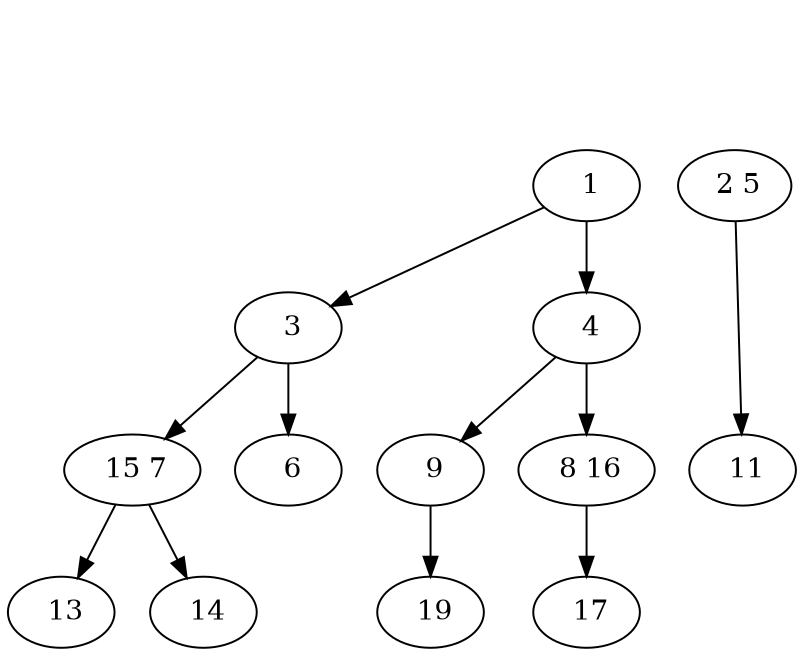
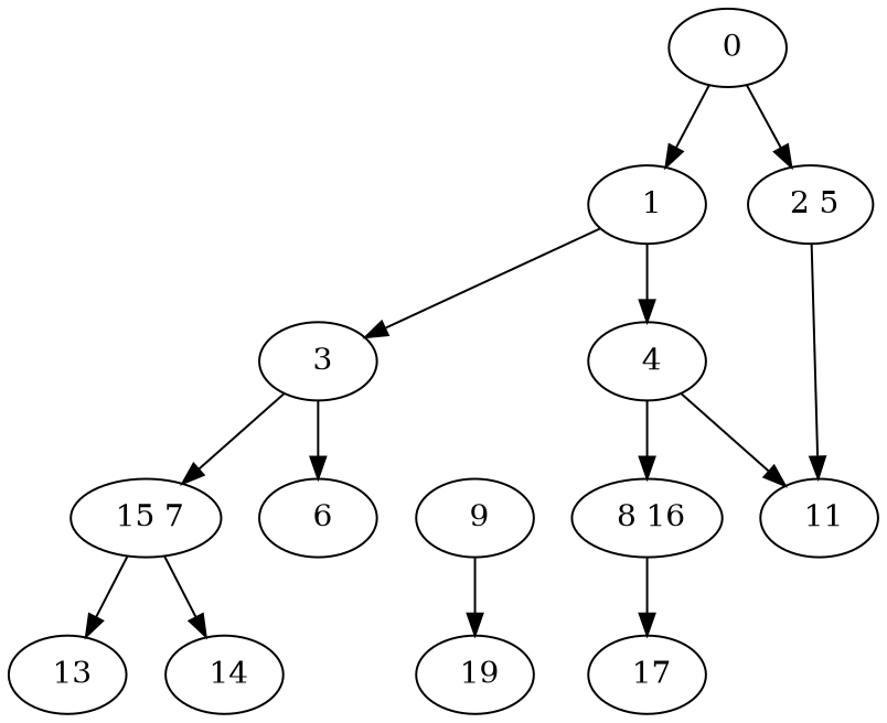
  digraph {
+   " 0"
    " 1"
    " 2 5"
    " 3"
    " 4"
    " 11"
    " 6"
    " 15 7"
    " 9"
    " 8 16"
    " 13"
    " 14"
    " 19"
    " 17"
+   " 0" -> " 1"
+   " 0" -> " 2 5"
    " 1" -> " 3"
    " 1" -> " 4"
    " 2 5" -> " 11"
    " 3" -> " 6"
    " 3" -> " 15 7"
-   " 4" -> " 9"
+   " 4" -> " 11"
    " 4" -> " 8 16"
    " 15 7" -> " 13"
    " 15 7" -> " 14"
    " 9" -> " 19"
    " 8 16" -> " 17"
  }
